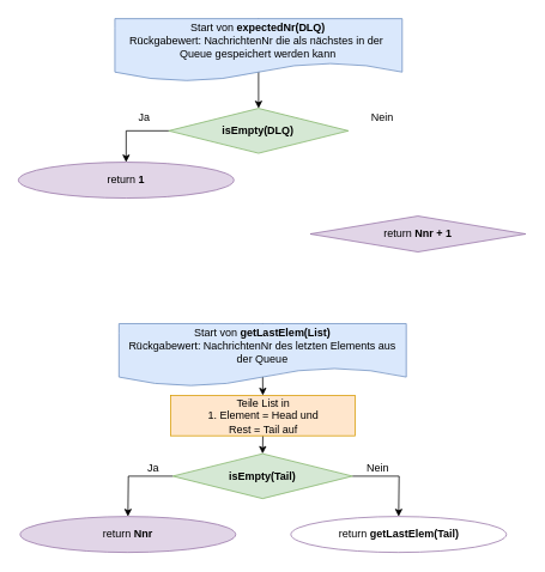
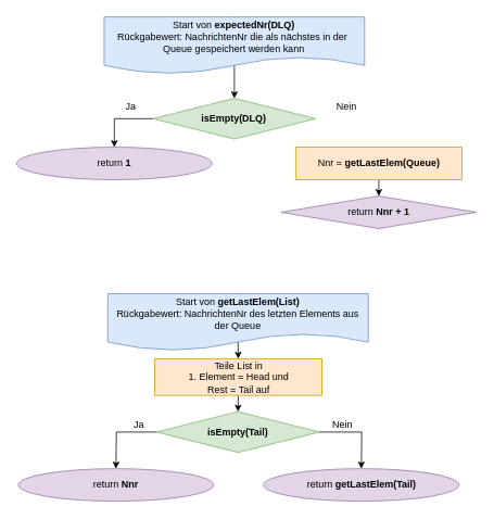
  <mxCell id="0" />
  <mxCell id="1" parent="0" />
  <mxCell id="2" style="edgeStyle=orthogonalEdgeStyle;rounded=0;orthogonalLoop=1;jettySize=auto;html=1;exitX=0.5;exitY=0;exitDx=0;exitDy=0;" parent="1" source="3" edge="1"><mxGeometry relative="1" as="geometry"><Array as="points"><mxPoint x="287.65" y="40" /><mxPoint x="287.65" y="40" /></Array><mxPoint x="287.5" y="120.007" as="targetPoint" /></mxGeometry></mxCell>
  <mxCell id="3" value="Start von &lt;b&gt;expectedNr(DLQ)&lt;/b&gt;&lt;br&gt;Rückgabewert: NachrichtenNr die als nächstes in der&amp;nbsp; Queue gespeichert werden kann" style="shape=document;whiteSpace=wrap;html=1;boundedLbl=1;fillColor=#dae8fc;strokeColor=#6c8ebf;" parent="1" vertex="1"><mxGeometry x="127.47" y="20" width="320" height="70" as="geometry" /></mxCell>
  <mxCell id="4" value="return &lt;b&gt;1&lt;/b&gt;" style="ellipse;whiteSpace=wrap;html=1;rounded=0;fillColor=#e1d5e7;strokeColor=#9673a6;" parent="1" vertex="1"><mxGeometry x="20" y="180" width="240" height="40" as="geometry" /></mxCell>
  <mxCell id="5" style="edgeStyle=orthogonalEdgeStyle;rounded=0;orthogonalLoop=1;jettySize=auto;html=1;exitX=0;exitY=0.5;exitDx=0;exitDy=0;entryX=0.5;entryY=0;entryDx=0;entryDy=0;" parent="1" source="6" target="4" edge="1"><mxGeometry relative="1" as="geometry" /></mxCell>
  <mxCell id="6" value="&lt;b&gt;isEmpty(DLQ)&lt;/b&gt;" style="rhombus;whiteSpace=wrap;html=1;rounded=0;fillColor=#d5e8d4;strokeColor=#82b366;" parent="1" vertex="1"><mxGeometry x="187.47" y="120" width="200" height="50" as="geometry" /></mxCell>
+ <mxCell id="7" style="edgeStyle=orthogonalEdgeStyle;rounded=0;orthogonalLoop=1;jettySize=auto;html=1;exitX=0.5;exitY=1;exitDx=0;exitDy=0;entryX=0.5;entryY=0;entryDx=0;entryDy=0;" parent="1" source="8" target="20" edge="1"><mxGeometry relative="1" as="geometry" /></mxCell>
+ <mxCell id="8" value="Nnr = &lt;b&gt;getLastElem(Queue)&lt;/b&gt;" style="rounded=0;whiteSpace=wrap;html=1;fillColor=#ffe6cc;strokeColor=#d79b00;" parent="1" vertex="1"><mxGeometry x="362.73" y="180" width="204.53" height="40" as="geometry" /></mxCell>
  <mxCell id="9" value="return &lt;b&gt;Nnr&lt;/b&gt;" style="ellipse;whiteSpace=wrap;html=1;rounded=0;fillColor=#e1d5e7;strokeColor=#9673a6;" parent="1" vertex="1"><mxGeometry x="22" y="575" width="240" height="40" as="geometry" /></mxCell>
  <mxCell id="10" style="edgeStyle=orthogonalEdgeStyle;rounded=0;orthogonalLoop=1;jettySize=auto;html=1;exitX=0.5;exitY=1;exitDx=0;exitDy=0;entryX=0.5;entryY=0;entryDx=0;entryDy=0;" parent="1" source="11" target="14" edge="1"><mxGeometry relative="1" as="geometry" /></mxCell>
  <mxCell id="11" value="Teile List in&lt;br&gt;1. Element = Head und&lt;br&gt;Rest = Tail auf" style="rounded=0;whiteSpace=wrap;html=1;fillColor=#ffe6cc;strokeColor=#d79b00;" parent="1" vertex="1"><mxGeometry x="189.5" y="440" width="205.5" height="45" as="geometry" /></mxCell>
  <mxCell id="12" style="edgeStyle=orthogonalEdgeStyle;rounded=0;orthogonalLoop=1;jettySize=auto;html=1;exitX=0;exitY=0.5;exitDx=0;exitDy=0;entryX=0.5;entryY=0;entryDx=0;entryDy=0;" parent="1" source="14" edge="1"><mxGeometry relative="1" as="geometry"><mxPoint x="142" y="575" as="targetPoint" /></mxGeometry></mxCell>
  <mxCell id="13" style="edgeStyle=orthogonalEdgeStyle;rounded=0;orthogonalLoop=1;jettySize=auto;html=1;exitX=1;exitY=0.5;exitDx=0;exitDy=0;entryX=0.5;entryY=0;entryDx=0;entryDy=0;" parent="1" source="14" edge="1"><mxGeometry relative="1" as="geometry"><mxPoint x="443.5" y="575" as="targetPoint" /></mxGeometry></mxCell>
  <mxCell id="14" value="isEmpty(Tail)" style="rhombus;whiteSpace=wrap;html=1;rounded=0;fillColor=#d5e8d4;strokeColor=#82b366;fontStyle=1" parent="1" vertex="1"><mxGeometry x="192" y="505" width="200" height="50" as="geometry" /></mxCell>
- <mxCell id="15" value="return &lt;b&gt;getLastElem(Tail)&lt;/b&gt;" style="ellipse;whiteSpace=wrap;html=1;rounded=0;fillColor=#ffffff;strokeColor=#9673a6;" parent="1" vertex="1"><mxGeometry x="323.5" y="575" width="240" height="40" as="geometry" /></mxCell>
+ <mxCell id="15" value="return &lt;b&gt;getLastElem(Tail)&lt;/b&gt;" style="ellipse;whiteSpace=wrap;html=1;rounded=0;fillColor=#e1d5e7;strokeColor=#9673a6;" parent="1" vertex="1"><mxGeometry x="323.5" y="575" width="240" height="40" as="geometry" /></mxCell>
  <mxCell id="16" value="Nein" style="text;html=1;align=center;verticalAlign=middle;resizable=0;points=[];autosize=1;strokeColor=none;fillColor=none;" parent="1" vertex="1"><mxGeometry x="399.5" y="511" width="40" height="20" as="geometry" /></mxCell>
  <mxCell id="17" value="Ja" style="text;html=1;align=center;verticalAlign=middle;resizable=0;points=[];autosize=1;strokeColor=none;fillColor=none;" parent="1" vertex="1"><mxGeometry x="154.5" y="511" width="30" height="20" as="geometry" /></mxCell>
  <mxCell id="18" style="edgeStyle=orthogonalEdgeStyle;rounded=0;orthogonalLoop=1;jettySize=auto;html=1;exitX=0.5;exitY=0;exitDx=0;exitDy=0;entryX=0.5;entryY=0;entryDx=0;entryDy=0;" parent="1" source="19" target="11" edge="1"><mxGeometry relative="1" as="geometry"><Array as="points"><mxPoint x="292" y="410" /><mxPoint x="292" y="410" /></Array></mxGeometry></mxCell>
  <mxCell id="19" value="Start von &lt;b&gt;getLastElem(List)&lt;/b&gt;&lt;br&gt;Rückgabewert: NachrichtenNr des letzten Elements aus der Queue" style="shape=document;whiteSpace=wrap;html=1;boundedLbl=1;fillColor=#dae8fc;strokeColor=#6c8ebf;" parent="1" vertex="1"><mxGeometry x="132" y="360" width="320" height="70" as="geometry" /></mxCell>
  <mxCell id="20" value="return &lt;b&gt;Nnr + 1&lt;/b&gt;" style="rhombus;whiteSpace=wrap;html=1;fillColor=#e1d5e7;strokeColor=#9673a6;" parent="1" vertex="1"><mxGeometry x="345" y="240" width="240" height="40" as="geometry" /></mxCell>
  <mxCell id="21" value="Ja" style="text;html=1;align=center;verticalAlign=middle;resizable=0;points=[];autosize=1;strokeColor=none;fillColor=none;" parent="1" vertex="1"><mxGeometry x="145" y="120" width="30" height="20" as="geometry" /></mxCell>
  <mxCell id="22" value="Nein" style="text;html=1;align=center;verticalAlign=middle;resizable=0;points=[];autosize=1;strokeColor=none;fillColor=none;" parent="1" vertex="1"><mxGeometry x="405" y="120" width="40" height="20" as="geometry" /></mxCell>
